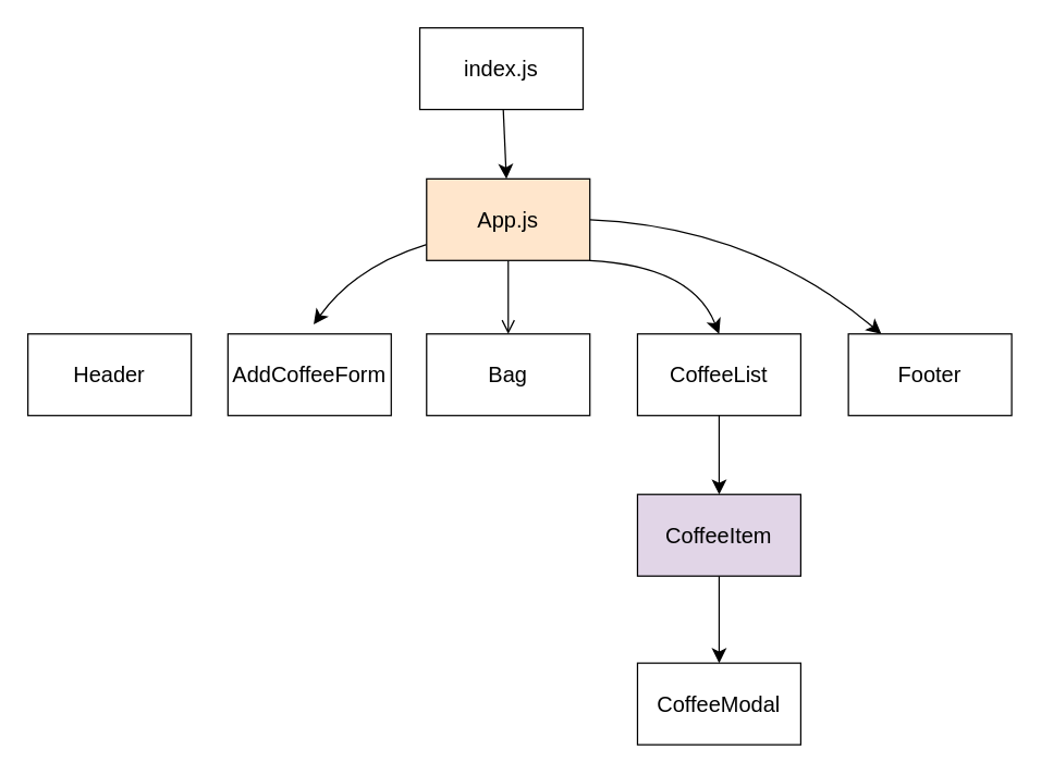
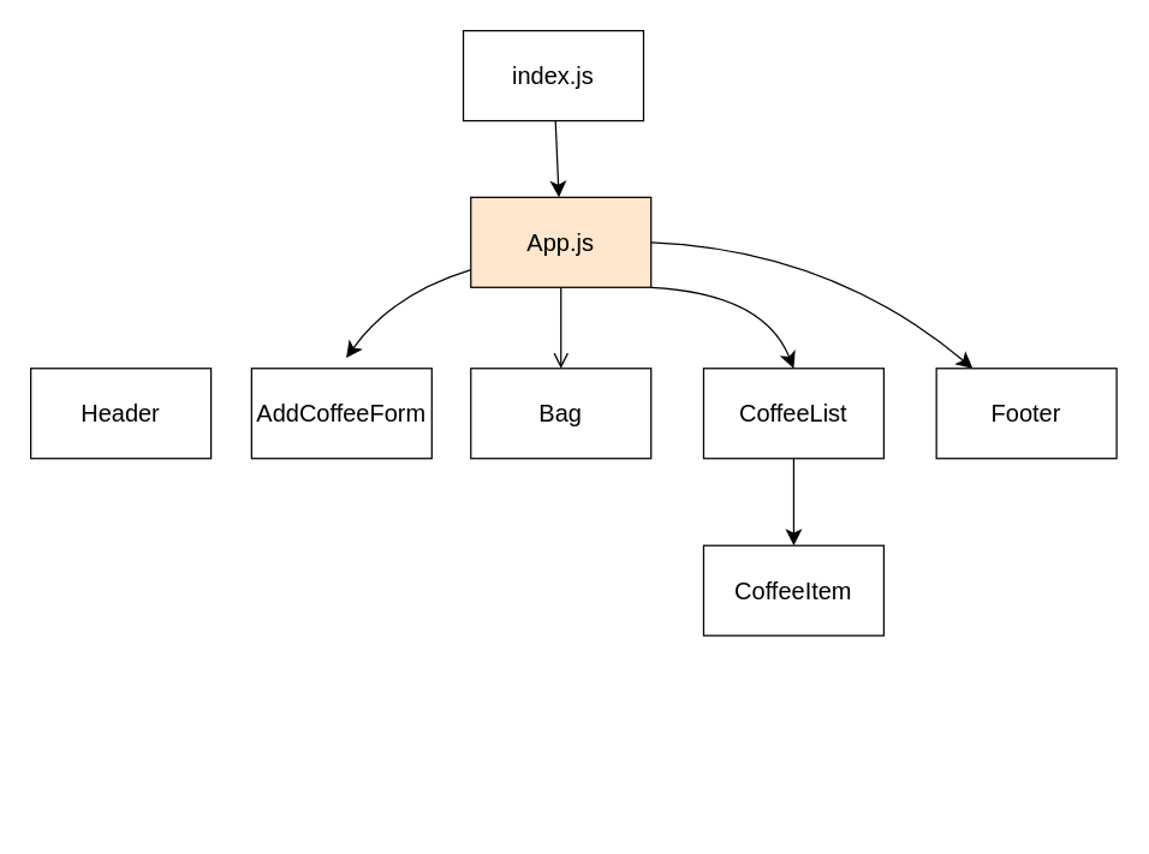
  <mxCell id="0" />
  <mxCell id="1" parent="0" />
  <mxCell id="2" value="" style="edgeStyle=none;curved=1;rounded=0;orthogonalLoop=1;jettySize=auto;html=1;fontSize=12;startSize=8;endSize=8;" edge="1" parent="1" source="3" target="8"><mxGeometry relative="1" as="geometry" /></mxCell>
  <mxCell id="3" value="index.js" style="rounded=0;whiteSpace=wrap;html=1;fontSize=16;" vertex="1" parent="1"><mxGeometry x="308" y="20" width="120" height="60" as="geometry" /></mxCell>
  <mxCell id="4" value="" style="edgeStyle=none;curved=1;rounded=0;orthogonalLoop=1;jettySize=auto;html=1;fontSize=12;startSize=8;endSize=8;" edge="1" parent="1" source="8"><mxGeometry relative="1" as="geometry"><mxPoint x="230" y="238" as="targetPoint" /><Array as="points"><mxPoint x="261" y="195" /></Array></mxGeometry></mxCell>
  <mxCell id="5" value="" style="edgeStyle=none;curved=1;rounded=0;orthogonalLoop=1;jettySize=auto;html=1;fontSize=12;startSize=8;endSize=8;endArrow=open;" edge="1" parent="1" source="8" target="10"><mxGeometry relative="1" as="geometry" /></mxCell>
  <mxCell id="6" style="edgeStyle=none;curved=1;rounded=0;orthogonalLoop=1;jettySize=auto;html=1;exitX=1;exitY=1;exitDx=0;exitDy=0;entryX=0.5;entryY=0;entryDx=0;entryDy=0;fontSize=12;startSize=8;endSize=8;" edge="1" parent="1" source="8" target="12"><mxGeometry relative="1" as="geometry"><Array as="points"><mxPoint x="508" y="195" /></Array></mxGeometry></mxCell>
  <mxCell id="7" value="" style="edgeStyle=none;curved=1;rounded=0;orthogonalLoop=1;jettySize=auto;html=1;fontSize=12;startSize=8;endSize=8;exitX=1;exitY=0.5;exitDx=0;exitDy=0;" edge="1" parent="1" source="8" target="17"><mxGeometry relative="1" as="geometry"><Array as="points"><mxPoint x="553" y="166" /></Array></mxGeometry></mxCell>
  <mxCell id="8" value="App.js" style="rounded=0;whiteSpace=wrap;html=1;fontSize=16;fillColor=#ffe6cc;" vertex="1" parent="1"><mxGeometry x="313" y="131" width="120" height="60" as="geometry" /></mxCell>
  <mxCell id="9" value="AddCoffeeForm" style="rounded=0;whiteSpace=wrap;html=1;fontSize=16;" vertex="1" parent="1"><mxGeometry x="167" y="245" width="120" height="60" as="geometry" /></mxCell>
  <mxCell id="10" value="Bag" style="rounded=0;whiteSpace=wrap;html=1;fontSize=16;" vertex="1" parent="1"><mxGeometry x="313" y="245" width="120" height="60" as="geometry" /></mxCell>
  <mxCell id="11" value="" style="edgeStyle=none;curved=1;rounded=0;orthogonalLoop=1;jettySize=auto;html=1;fontSize=12;startSize=8;endSize=8;" edge="1" parent="1" source="12" target="14"><mxGeometry relative="1" as="geometry" /></mxCell>
  <mxCell id="12" value="CoffeeList" style="rounded=0;whiteSpace=wrap;html=1;fontSize=16;" vertex="1" parent="1"><mxGeometry x="468" y="245" width="120" height="60" as="geometry" /></mxCell>
- <mxCell id="13" value="" style="edgeStyle=none;curved=1;rounded=0;orthogonalLoop=1;jettySize=auto;html=1;fontSize=12;startSize=8;endSize=8;" edge="1" parent="1" source="14" target="15"><mxGeometry relative="1" as="geometry" /></mxCell>
- <mxCell id="14" value="CoffeeItem" style="rounded=0;whiteSpace=wrap;html=1;fontSize=16;fillColor=#e1d5e7;" vertex="1" parent="1"><mxGeometry x="468" y="363" width="120" height="60" as="geometry" /></mxCell>
- <mxCell id="15" value="CoffeeModal" style="rounded=0;whiteSpace=wrap;html=1;fontSize=16;" vertex="1" parent="1"><mxGeometry x="468" y="487" width="120" height="60" as="geometry" /></mxCell>
+ <mxCell id="14" value="CoffeeItem" style="rounded=0;whiteSpace=wrap;html=1;fontSize=16;" vertex="1" parent="1"><mxGeometry x="468" y="363" width="120" height="60" as="geometry" /></mxCell>
  <mxCell id="16" value="Header" style="rounded=0;whiteSpace=wrap;html=1;fontSize=16;" vertex="1" parent="1"><mxGeometry x="20" y="245" width="120" height="60" as="geometry" /></mxCell>
  <mxCell id="17" value="Footer" style="rounded=0;whiteSpace=wrap;html=1;fontSize=16;" vertex="1" parent="1"><mxGeometry x="623" y="245" width="120" height="60" as="geometry" /></mxCell>
